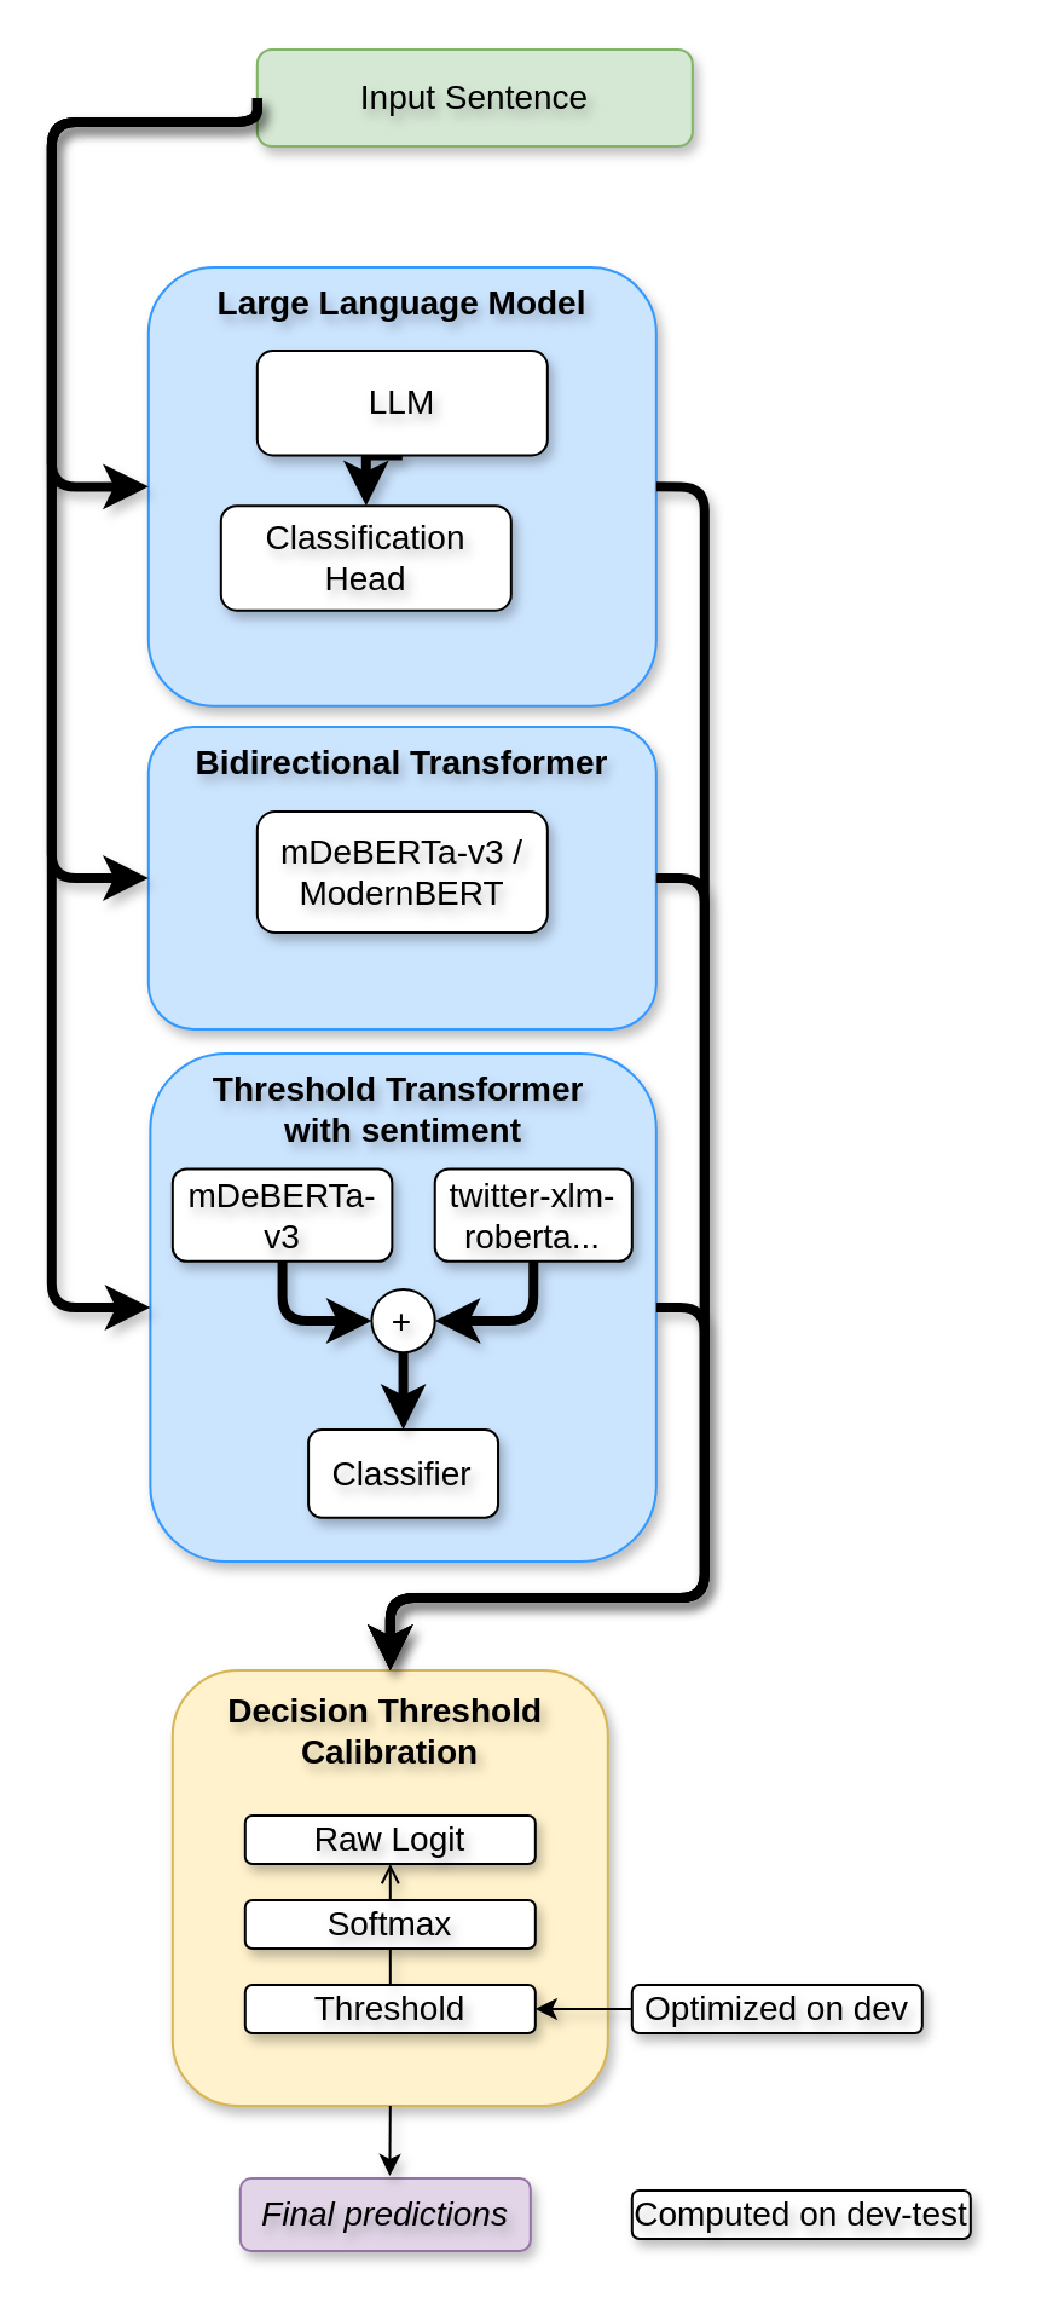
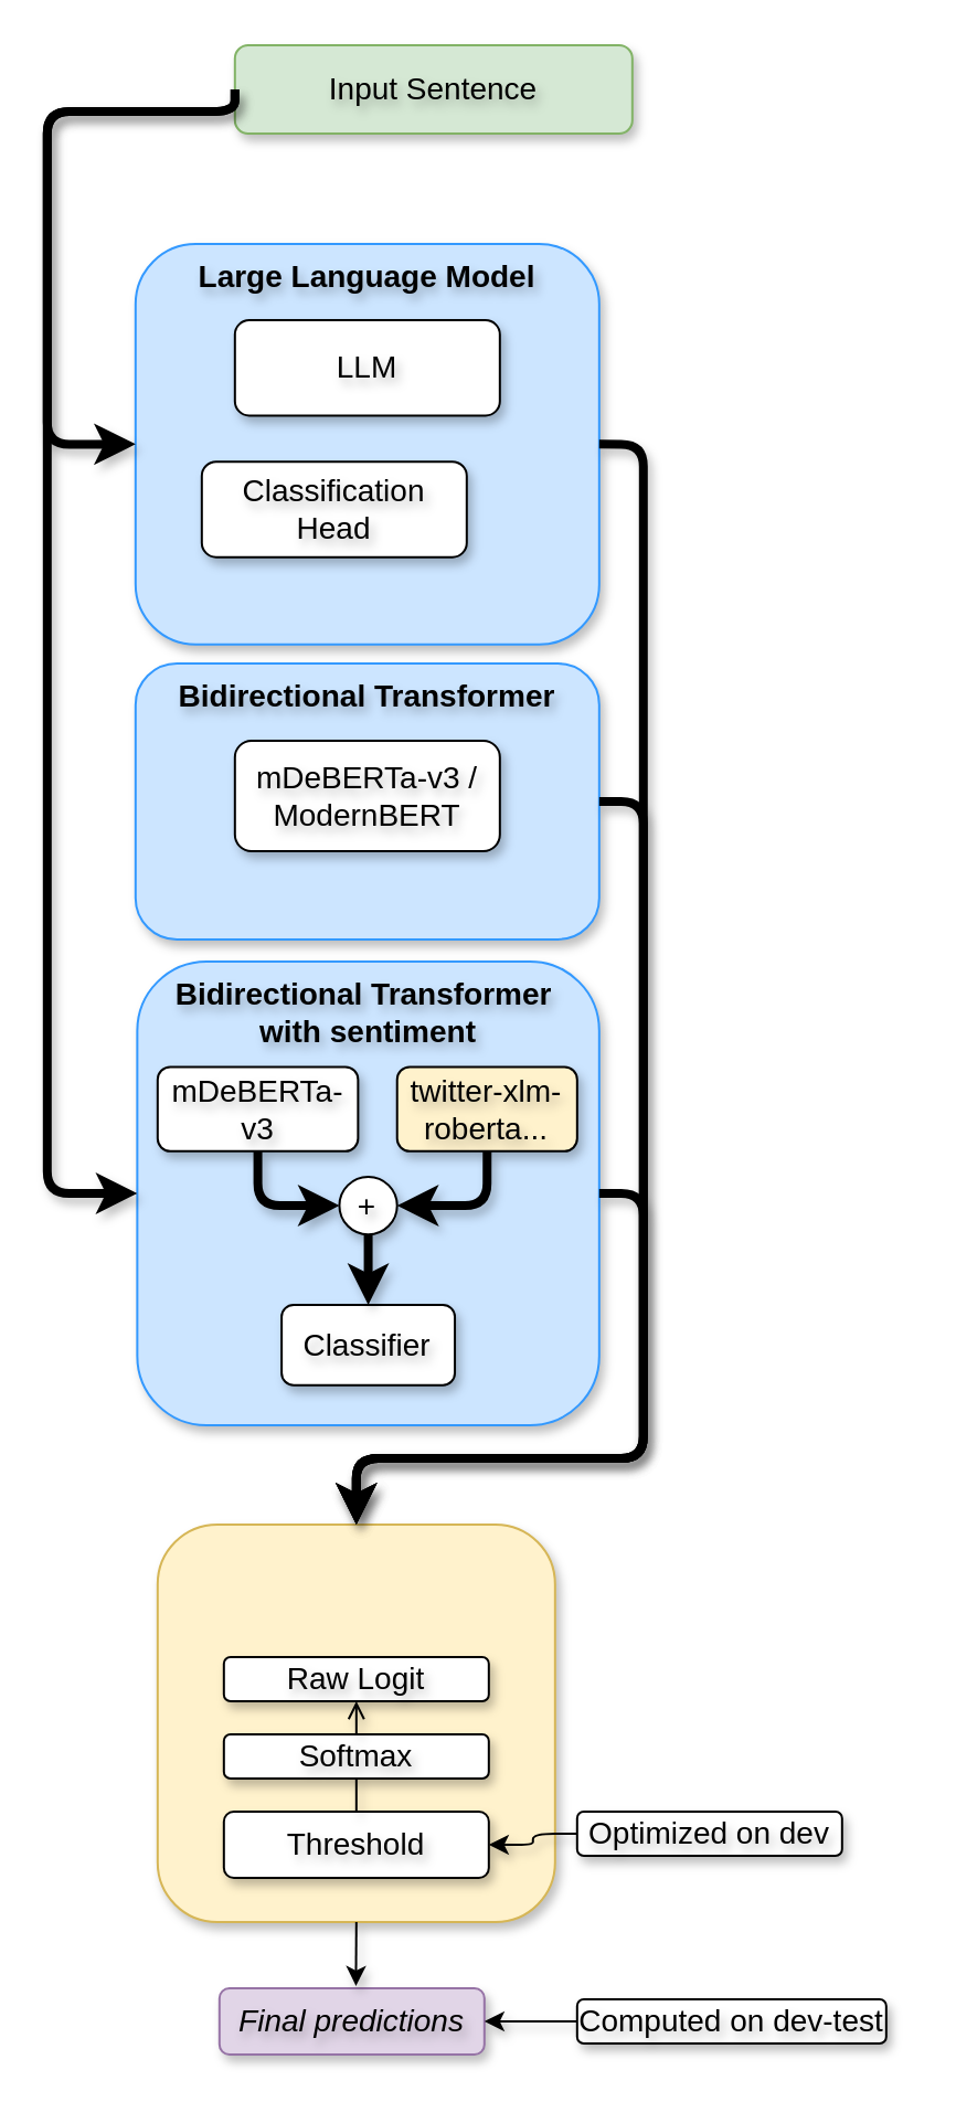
  <mxCell id="0" />
  <mxCell id="1" parent="0" />
  <mxCell id="2" value="Input Sentence" style="rounded=1;html=1;glass=0;shadow=1;pointerEvents=0;align=center;verticalAlign=middle;fontFamily=Helvetica;fontSize=14;fillColor=#d5e8d4;strokeColor=#82b366;textShadow=1;whiteSpace=wrap;" parent="1" vertex="1"><mxGeometry x="105.91" y="20" width="180" height="40" as="geometry" /></mxCell>
  <mxCell id="3" value="" style="group;textShadow=1;whiteSpace=wrap;fontSize=14;" parent="1" vertex="1" connectable="0"><mxGeometry x="60.91" y="110" width="210" height="190" as="geometry" /></mxCell>
  <mxCell id="4" value="&lt;span style=&quot;font-style: normal;&quot;&gt;&lt;b&gt;&lt;font&gt;Large Language Model&lt;/font&gt;&lt;/b&gt;&lt;/span&gt;" style="rounded=1;html=1;fillColor=#CCE5FF;strokeColor=#3399FF;fontSize=14;fontStyle=2;shadow=1;textShadow=1;labelPosition=center;verticalLabelPosition=middle;align=center;verticalAlign=top;whiteSpace=wrap;" parent="3" vertex="1"><mxGeometry width="210" height="181.364" as="geometry" /></mxCell>
- <mxCell id="5" style="edgeStyle=orthogonalEdgeStyle;rounded=0;orthogonalLoop=1;jettySize=auto;html=1;strokeWidth=4;exitX=0.5;exitY=1;exitDx=0;exitDy=0;entryX=0.5;entryY=0;entryDx=0;entryDy=0;shadow=1;textShadow=1;flowAnimation=0;fontSize=14;" parent="3" source="6" target="7" edge="1"><mxGeometry relative="1" as="geometry"><mxPoint x="105" y="72.2" as="sourcePoint" /><mxPoint x="105" y="114" as="targetPoint" /><Array as="points" /></mxGeometry></mxCell>
  <mxCell id="6" value="&lt;div&gt;LLM&lt;/div&gt;" style="rounded=1;html=1;shadow=1;textShadow=1;whiteSpace=wrap;fontSize=14;" parent="3" vertex="1"><mxGeometry x="45" y="34.545" width="120" height="43.182" as="geometry" /></mxCell>
  <mxCell id="7" value="Classification Head" style="rounded=1;html=1;shadow=1;textShadow=1;whiteSpace=wrap;fontSize=14;" parent="3" vertex="1"><mxGeometry x="30" y="98.636" width="120" height="43.182" as="geometry" /></mxCell>
  <mxCell id="8" value="" style="group;textShadow=1;whiteSpace=wrap;fontSize=14;" parent="1" vertex="1" connectable="0"><mxGeometry x="70.91" y="690" width="340" height="190" as="geometry" /></mxCell>
  <mxCell id="9" value="" style="rounded=1;html=1;fillColor=#fff2cc;strokeColor=#d6b656;shadow=1;textShadow=1;whiteSpace=wrap;fontSize=14;" parent="8" vertex="1"><mxGeometry width="180" height="180" as="geometry" /></mxCell>
  <mxCell id="10" value="Raw Logit" style="rounded=1;html=1;shadow=1;textShadow=1;whiteSpace=wrap;fontSize=14;" parent="8" vertex="1"><mxGeometry x="30" y="60" width="120" height="20" as="geometry" /></mxCell>
  <mxCell id="11" value="Softmax" style="rounded=1;html=1;shadow=1;textShadow=1;whiteSpace=wrap;fontSize=14;" parent="8" vertex="1"><mxGeometry x="30" y="95" width="120" height="20" as="geometry" /></mxCell>
- <mxCell id="12" value="&lt;div&gt;Threshold &lt;br&gt;&lt;/div&gt;" style="rounded=1;html=1;shadow=1;textShadow=1;whiteSpace=wrap;fontSize=14;" parent="8" vertex="1"><mxGeometry x="30" y="130" width="120" height="20" as="geometry" /></mxCell>
+ <mxCell id="12" value="&lt;div&gt;Threshold &lt;br&gt;&lt;/div&gt;" style="rounded=1;html=1;shadow=1;textShadow=1;whiteSpace=wrap;fontSize=14;" parent="8" vertex="1"><mxGeometry x="30" y="130" width="120" height="30" as="geometry" /></mxCell>
  <mxCell id="13" style="edgeStyle=orthogonalEdgeStyle;rounded=1;orthogonalLoop=1;jettySize=auto;html=1;exitX=0;exitY=0.5;exitDx=0;exitDy=0;entryX=1;entryY=0.5;entryDx=0;entryDy=0;shadow=1;curved=0;textShadow=1;fontSize=14;" parent="8" source="14" target="12" edge="1"><mxGeometry relative="1" as="geometry" /></mxCell>
  <mxCell id="14" value="Optimized on dev" style="rounded=1;html=1;movable=1;resizable=1;rotatable=1;deletable=1;editable=1;locked=0;connectable=1;shadow=1;textShadow=1;whiteSpace=wrap;fontSize=14;" parent="8" vertex="1"><mxGeometry x="190" y="130" width="120" height="20" as="geometry" /></mxCell>
  <mxCell id="15" value="" style="endArrow=open;html=1;rounded=0;entryX=0.5;entryY=1;entryDx=0;entryDy=0;exitX=0.5;exitY=0;exitDx=0;exitDy=0;shadow=1;textShadow=1;fontSize=14;" parent="8" source="11" target="10" edge="1"><mxGeometry width="50" height="50" relative="1" as="geometry"><mxPoint x="-5" y="93" as="sourcePoint" /><mxPoint x="45" y="43" as="targetPoint" /></mxGeometry></mxCell>
  <mxCell id="16" value="" style="endArrow=none;html=1;rounded=0;exitX=0.5;exitY=0;exitDx=0;exitDy=0;entryX=0.5;entryY=1;entryDx=0;entryDy=0;shadow=1;textShadow=1;fontSize=14;" parent="8" source="12" target="11" edge="1"><mxGeometry width="50" height="50" relative="1" as="geometry"><mxPoint x="180" y="104" as="sourcePoint" /><mxPoint x="230" y="54" as="targetPoint" /></mxGeometry></mxCell>
- <mxCell id="17" value="&lt;b&gt;&lt;font&gt;Decision Threshold&amp;nbsp; Calibration&lt;/font&gt;&lt;/b&gt;" style="text;html=1;align=center;verticalAlign=middle;rounded=0;shadow=1;textShadow=1;whiteSpace=wrap;fontSize=14;" parent="8" vertex="1"><mxGeometry x="20" y="10" width="140" height="30" as="geometry" /></mxCell>
  <mxCell id="18" value="&lt;div&gt;&lt;i&gt;&lt;font&gt;Final predictions&lt;/font&gt;&lt;/i&gt;&lt;/div&gt;" style="rounded=1;html=1;shadow=1;strokeColor=#9673A6;align=center;verticalAlign=top;fontFamily=Helvetica;fontSize=14;fontColor=default;fontStyle=2;fillColor=#e1d5e7;textShadow=1;whiteSpace=wrap;" parent="1" vertex="1"><mxGeometry x="98.91" y="900" width="120" height="30" as="geometry" /></mxCell>
+ <mxCell id="19" style="edgeStyle=orthogonalEdgeStyle;rounded=1;orthogonalLoop=1;jettySize=auto;html=1;exitX=0;exitY=0.5;exitDx=0;exitDy=0;entryX=1;entryY=0.5;entryDx=0;entryDy=0;shadow=1;curved=0;textShadow=1;fontSize=14;" parent="1" source="20" target="18" edge="1"><mxGeometry relative="1" as="geometry" /></mxCell>
  <mxCell id="20" value="Computed on dev-test" style="rounded=1;html=1;shadow=1;textShadow=1;whiteSpace=wrap;fontSize=14;" parent="1" vertex="1"><mxGeometry x="260.91" y="905" width="140" height="20" as="geometry" /></mxCell>
  <mxCell id="21" style="edgeStyle=orthogonalEdgeStyle;rounded=0;orthogonalLoop=1;jettySize=auto;html=1;exitX=0.5;exitY=1;exitDx=0;exitDy=0;entryX=0.515;entryY=-0.035;entryDx=0;entryDy=0;shadow=1;curved=0;textShadow=1;fontSize=14;entryPerimeter=0;" parent="1" source="9" target="18" edge="1"><mxGeometry relative="1" as="geometry"><mxPoint x="690.91" y="810" as="sourcePoint" /><mxPoint x="650.91" y="810" as="targetPoint" /></mxGeometry></mxCell>
  <mxCell id="22" value="&lt;span style=&quot;font-style: normal;&quot;&gt;&lt;b&gt;&lt;font&gt;Bidirectional Transformer&lt;/font&gt;&lt;/b&gt;&lt;/span&gt;" style="rounded=1;html=1;fillColor=#CCE5FF;strokeColor=#3399FF;fontSize=14;fontStyle=2;shadow=1;textShadow=1;labelPosition=center;verticalLabelPosition=middle;align=center;verticalAlign=top;whiteSpace=wrap;" parent="1" vertex="1"><mxGeometry x="60.91" y="300" width="210" height="125" as="geometry" /></mxCell>
  <mxCell id="23" value="&lt;div&gt;mDeBERTa-v3 / ModernBERT&lt;/div&gt;" style="rounded=1;html=1;shadow=1;textShadow=1;whiteSpace=wrap;fontSize=14;" parent="1" vertex="1"><mxGeometry x="105.91" y="335" width="120" height="50" as="geometry" /></mxCell>
- <mxCell id="24" value="&lt;span style=&quot;font-style: normal;&quot;&gt;&lt;b&gt;&lt;font&gt;Threshold Transformer&amp;nbsp;&lt;/font&gt;&lt;/b&gt;&lt;/span&gt;&lt;div&gt;&lt;span style=&quot;font-style: normal;&quot;&gt;&lt;b&gt;&lt;font&gt;with sentiment&lt;/font&gt;&lt;/b&gt;&lt;/span&gt;&lt;/div&gt;" style="rounded=1;html=1;fillColor=#CCE5FF;strokeColor=#3399FF;fontSize=14;fontStyle=2;shadow=1;textShadow=1;labelPosition=center;verticalLabelPosition=middle;align=center;verticalAlign=top;whiteSpace=wrap;container=0;" parent="1" vertex="1"><mxGeometry x="61.68" y="435" width="209.23" height="210" as="geometry" /></mxCell>
+ <mxCell id="24" value="&lt;span style=&quot;font-style: normal;&quot;&gt;&lt;b&gt;&lt;font&gt;Bidirectional Transformer&amp;nbsp;&lt;/font&gt;&lt;/b&gt;&lt;/span&gt;&lt;div&gt;&lt;span style=&quot;font-style: normal;&quot;&gt;&lt;b&gt;&lt;font&gt;with sentiment&lt;/font&gt;&lt;/b&gt;&lt;/span&gt;&lt;/div&gt;" style="rounded=1;html=1;fillColor=#CCE5FF;strokeColor=#3399FF;fontSize=14;fontStyle=2;shadow=1;textShadow=1;labelPosition=center;verticalLabelPosition=middle;align=center;verticalAlign=top;whiteSpace=wrap;container=0;" parent="1" vertex="1"><mxGeometry x="61.68" y="435" width="209.23" height="210" as="geometry" /></mxCell>
  <mxCell id="25" value="Classifier" style="rounded=1;html=1;glass=0;shadow=1;textShadow=1;whiteSpace=wrap;fontSize=14;" parent="1" vertex="1"><mxGeometry x="127.064" y="590.455" width="78.462" height="36.364" as="geometry" /></mxCell>
  <mxCell id="26" style="edgeStyle=orthogonalEdgeStyle;rounded=0;orthogonalLoop=1;jettySize=auto;html=1;strokeWidth=4;exitX=0.5;exitY=1;exitDx=0;exitDy=0;entryX=0.5;entryY=0;entryDx=0;entryDy=0;shadow=1;textShadow=1;flowAnimation=0;fontSize=14;" parent="1" source="29" target="25" edge="1"><mxGeometry relative="1" as="geometry"><mxPoint x="142.756" y="545" as="sourcePoint" /><mxPoint x="172.179" y="572.273" as="targetPoint" /><Array as="points" /></mxGeometry></mxCell>
  <mxCell id="27" value="mDeBERTa-v3" style="rounded=1;html=1;glass=0;shadow=1;textShadow=1;whiteSpace=wrap;fontSize=14;" parent="1" vertex="1"><mxGeometry x="70.91" y="482.723" width="90.77" height="38.178" as="geometry" /></mxCell>
- <mxCell id="28" value="twitter-xlm-roberta..." style="rounded=1;html=1;glass=0;shadow=1;textShadow=1;whiteSpace=wrap;fontSize=14;" parent="1" vertex="1"><mxGeometry x="179.37" y="482.723" width="81.54" height="38.178" as="geometry" /></mxCell>
+ <mxCell id="28" value="twitter-xlm-roberta..." style="rounded=1;html=1;glass=0;shadow=1;textShadow=1;whiteSpace=wrap;fontSize=14;fillColor=#fff2cc;" parent="1" vertex="1"><mxGeometry x="179.37" y="482.723" width="81.54" height="38.178" as="geometry" /></mxCell>
  <mxCell id="29" value="&lt;font&gt;+&lt;/font&gt;" style="ellipse;html=1;aspect=fixed;shadow=1;textShadow=1;whiteSpace=wrap;fontSize=14;" parent="1" vertex="1"><mxGeometry x="153.218" y="532.459" width="26.154" height="26.154" as="geometry" /></mxCell>
  <mxCell id="30" style="edgeStyle=orthogonalEdgeStyle;rounded=1;orthogonalLoop=1;jettySize=auto;html=1;strokeWidth=4;exitX=0.5;exitY=1;exitDx=0;exitDy=0;entryX=0;entryY=0.5;entryDx=0;entryDy=0;shadow=1;textShadow=1;flowAnimation=0;curved=0;fontSize=14;" parent="1" source="27" target="29" edge="1"><mxGeometry relative="1" as="geometry"><mxPoint x="-196.588" y="524.727" as="sourcePoint" /><mxPoint x="-196.588" y="570.545" as="targetPoint" /><Array as="points" /></mxGeometry></mxCell>
  <mxCell id="31" style="edgeStyle=orthogonalEdgeStyle;rounded=1;orthogonalLoop=1;jettySize=auto;html=1;strokeWidth=4;exitX=0.5;exitY=1;exitDx=0;exitDy=0;entryX=1;entryY=0.5;entryDx=0;entryDy=0;shadow=1;textShadow=1;flowAnimation=0;curved=0;fontSize=14;" parent="1" source="28" target="29" edge="1"><mxGeometry relative="1" as="geometry"><mxPoint x="136.218" y="530.455" as="sourcePoint" /><mxPoint x="165.641" y="559.091" as="targetPoint" /><Array as="points" /></mxGeometry></mxCell>
  <mxCell id="32" style="edgeStyle=orthogonalEdgeStyle;rounded=1;orthogonalLoop=1;jettySize=auto;html=1;strokeWidth=4;exitX=0;exitY=0.5;exitDx=0;exitDy=0;entryX=0;entryY=0.5;entryDx=0;entryDy=0;shadow=1;textShadow=1;flowAnimation=0;curved=0;fontSize=14;" parent="1" source="2" target="24" edge="1"><mxGeometry relative="1" as="geometry"><mxPoint x="175.91" y="90" as="sourcePoint" /><mxPoint x="175.91" y="120" as="targetPoint" /><Array as="points"><mxPoint x="20.91" y="50" /><mxPoint x="20.91" y="540" /></Array></mxGeometry></mxCell>
  <mxCell id="33" style="edgeStyle=orthogonalEdgeStyle;rounded=1;orthogonalLoop=1;jettySize=auto;html=1;strokeWidth=4;exitX=0;exitY=0.5;exitDx=0;exitDy=0;entryX=0;entryY=0.5;entryDx=0;entryDy=0;shadow=1;textShadow=1;flowAnimation=0;curved=0;fontSize=14;" parent="1" source="2" target="4" edge="1"><mxGeometry relative="1" as="geometry"><mxPoint x="115.91" y="60" as="sourcePoint" /><mxPoint x="71.91" y="550" as="targetPoint" /><Array as="points"><mxPoint x="20.91" y="50" /><mxPoint x="20.91" y="201" /></Array></mxGeometry></mxCell>
- <mxCell id="34" style="edgeStyle=orthogonalEdgeStyle;rounded=1;orthogonalLoop=1;jettySize=auto;html=1;strokeWidth=4;exitX=0;exitY=0.5;exitDx=0;exitDy=0;entryX=0;entryY=0.5;entryDx=0;entryDy=0;shadow=1;textShadow=1;flowAnimation=0;curved=0;fontSize=14;" parent="1" source="2" target="22" edge="1"><mxGeometry relative="1" as="geometry"><mxPoint x="115.91" y="60" as="sourcePoint" /><mxPoint x="70.91" y="211" as="targetPoint" /><Array as="points"><mxPoint x="20.91" y="50" /><mxPoint x="20.91" y="363" /></Array></mxGeometry></mxCell>
  <mxCell id="35" style="edgeStyle=orthogonalEdgeStyle;rounded=1;orthogonalLoop=1;jettySize=auto;html=1;strokeWidth=4;exitX=1;exitY=0.5;exitDx=0;exitDy=0;entryX=0.5;entryY=0;entryDx=0;entryDy=0;shadow=1;textShadow=1;flowAnimation=0;curved=0;fontSize=14;" parent="1" source="4" target="9" edge="1"><mxGeometry relative="1" as="geometry"><mxPoint x="125.91" y="531" as="sourcePoint" /><mxPoint x="162.91" y="556" as="targetPoint" /><Array as="points"><mxPoint x="290.91" y="201" /><mxPoint x="290.91" y="660" /><mxPoint x="160.91" y="660" /></Array></mxGeometry></mxCell>
  <mxCell id="36" style="edgeStyle=orthogonalEdgeStyle;rounded=1;orthogonalLoop=1;jettySize=auto;html=1;strokeWidth=4;exitX=1;exitY=0.5;exitDx=0;exitDy=0;entryX=0.5;entryY=0;entryDx=0;entryDy=0;shadow=1;textShadow=1;flowAnimation=0;curved=0;fontSize=14;" parent="1" source="22" target="9" edge="1"><mxGeometry relative="1" as="geometry"><mxPoint x="229.91" y="531" as="sourcePoint" /><mxPoint x="188.91" y="556" as="targetPoint" /><Array as="points"><mxPoint x="290.91" y="363" /><mxPoint x="290.91" y="660" /><mxPoint x="160.91" y="660" /></Array></mxGeometry></mxCell>
  <mxCell id="37" style="edgeStyle=orthogonalEdgeStyle;rounded=1;orthogonalLoop=1;jettySize=auto;html=1;strokeWidth=4;exitX=1;exitY=0.5;exitDx=0;exitDy=0;entryX=0.5;entryY=0;entryDx=0;entryDy=0;shadow=1;textShadow=1;flowAnimation=0;curved=0;fontSize=14;" parent="1" source="24" target="9" edge="1"><mxGeometry relative="1" as="geometry"><mxPoint x="229.91" y="531" as="sourcePoint" /><mxPoint x="188.91" y="556" as="targetPoint" /><Array as="points"><mxPoint x="290.91" y="540" /><mxPoint x="290.91" y="660" /><mxPoint x="160.91" y="660" /></Array></mxGeometry></mxCell>
